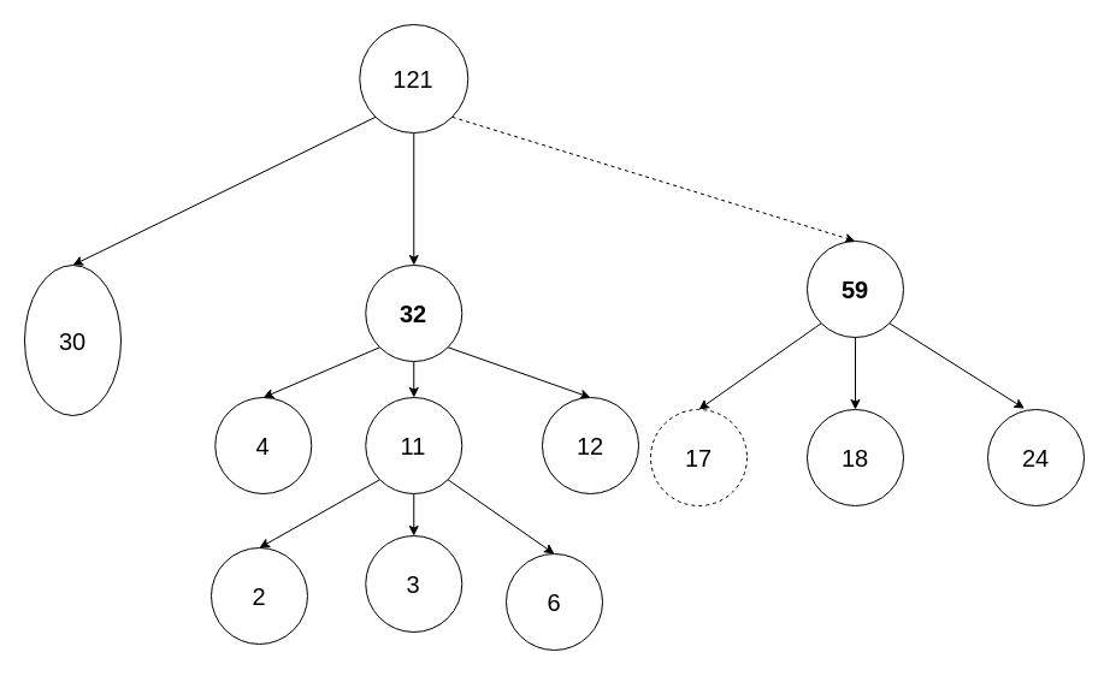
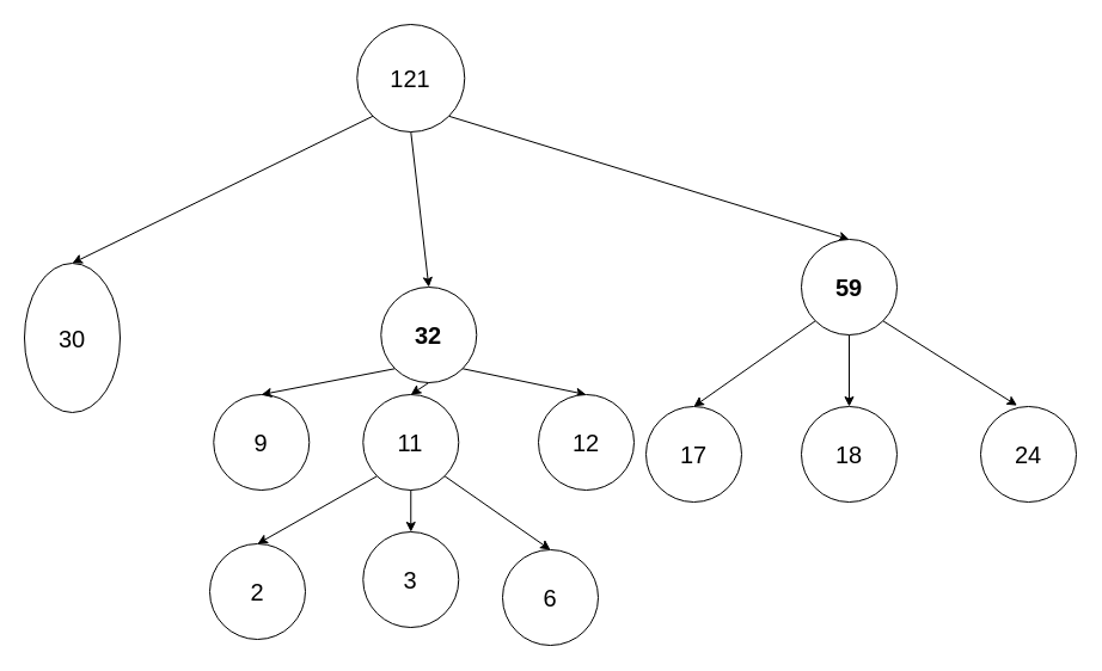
  <mxCell id="0" />
  <mxCell id="1" parent="0" />
  <mxCell id="2" style="edgeStyle=none;html=1;exitX=0;exitY=1;exitDx=0;exitDy=0;entryX=0.5;entryY=0;entryDx=0;entryDy=0;endArrow=classic;endFill=1;fontSize=20;" edge="1" parent="1" source="5" target="6"><mxGeometry relative="1" as="geometry" /></mxCell>
- <mxCell id="3" style="edgeStyle=none;html=1;exitX=1;exitY=1;exitDx=0;exitDy=0;entryX=0.5;entryY=0;entryDx=0;entryDy=0;endArrow=classic;endFill=1;fontSize=20;dashed=1;" edge="1" parent="1" target="10" source="5"><mxGeometry relative="1" as="geometry"><mxPoint x="338.284" y="148.284" as="sourcePoint" /></mxGeometry></mxCell>
+ <mxCell id="3" style="edgeStyle=none;html=1;exitX=1;exitY=1;exitDx=0;exitDy=0;entryX=0.5;entryY=0;entryDx=0;entryDy=0;endArrow=classic;endFill=1;fontSize=20;" edge="1" parent="1" target="10" source="5"><mxGeometry relative="1" as="geometry"><mxPoint x="338.284" y="148.284" as="sourcePoint" /></mxGeometry></mxCell>
  <mxCell id="4" style="edgeStyle=none;html=1;exitX=0.5;exitY=1;exitDx=0;exitDy=0;entryX=0.5;entryY=0;entryDx=0;entryDy=0;fontSize=20;" edge="1" parent="1" source="5" target="25"><mxGeometry relative="1" as="geometry" /></mxCell>
  <mxCell id="5" value="121" style="ellipse;whiteSpace=wrap;html=1;aspect=fixed;fontSize=20;" vertex="1" parent="1"><mxGeometry x="298.28" y="20" width="90" height="90" as="geometry" /></mxCell>
  <mxCell id="6" value="&lt;font style=&quot;font-size: 20px;&quot;&gt;30&lt;/font&gt;" style="ellipse;whiteSpace=wrap;html=1;aspect=fixed;fontSize=20;" vertex="1" parent="1"><mxGeometry x="20" y="220" width="80" height="125" as="geometry" /></mxCell>
  <mxCell id="7" style="edgeStyle=none;html=1;exitX=0.5;exitY=1;exitDx=0;exitDy=0;entryX=0.5;entryY=0;entryDx=0;entryDy=0;endArrow=classic;endFill=1;fontSize=20;" edge="1" parent="1" source="10" target="23"><mxGeometry relative="1" as="geometry" /></mxCell>
  <mxCell id="8" style="edgeStyle=none;html=1;exitX=0;exitY=1;exitDx=0;exitDy=0;entryX=0.5;entryY=0;entryDx=0;entryDy=0;endArrow=classic;endFill=1;fontSize=20;" edge="1" parent="1" source="10" target="22"><mxGeometry relative="1" as="geometry" /></mxCell>
  <mxCell id="9" style="edgeStyle=none;html=1;exitX=1;exitY=1;exitDx=0;exitDy=0;fontFamily=Helvetica;fontSize=20;fontColor=default;entryX=0.381;entryY=-0.01;entryDx=0;entryDy=0;entryPerimeter=0;" edge="1" parent="1" source="10" target="17"><mxGeometry relative="1" as="geometry" /></mxCell>
  <mxCell id="10" value="&lt;h1 style=&quot;font-size: 20px;&quot;&gt;59&lt;/h1&gt;" style="ellipse;whiteSpace=wrap;html=1;aspect=fixed;fontSize=20;" vertex="1" parent="1"><mxGeometry x="670" y="200" width="80" height="80" as="geometry" /></mxCell>
  <mxCell id="11" style="edgeStyle=none;html=1;exitX=1;exitY=1;exitDx=0;exitDy=0;entryX=0.5;entryY=0;entryDx=0;entryDy=0;endArrow=classic;endFill=1;fontSize=20;" edge="1" parent="1" source="25" target="15"><mxGeometry relative="1" as="geometry" /></mxCell>
  <mxCell id="12" style="edgeStyle=none;html=1;exitX=0.5;exitY=1;exitDx=0;exitDy=0;entryX=0.5;entryY=0;entryDx=0;entryDy=0;endArrow=classic;endFill=1;fontSize=20;" edge="1" parent="1" source="21" target="16"><mxGeometry relative="1" as="geometry" /></mxCell>
  <mxCell id="13" style="edgeStyle=none;html=1;exitX=0.5;exitY=1;exitDx=0;exitDy=0;entryX=0.5;entryY=0;entryDx=0;entryDy=0;fontFamily=Helvetica;fontSize=20;fontColor=default;" edge="1" parent="1" source="25" target="21"><mxGeometry relative="1" as="geometry" /></mxCell>
- <mxCell id="14" value="4" style="ellipse;whiteSpace=wrap;html=1;aspect=fixed;fontSize=20;" vertex="1" parent="1"><mxGeometry x="178.28" y="330" width="80" height="80" as="geometry" /></mxCell>
+ <mxCell id="14" value="9" style="ellipse;whiteSpace=wrap;html=1;aspect=fixed;fontSize=20;" vertex="1" parent="1"><mxGeometry x="178.28" y="330" width="80" height="80" as="geometry" /></mxCell>
  <mxCell id="15" value="12" style="ellipse;whiteSpace=wrap;html=1;aspect=fixed;fontSize=20;" vertex="1" parent="1"><mxGeometry x="450" y="330" width="80" height="80" as="geometry" /></mxCell>
  <mxCell id="16" value="3" style="ellipse;whiteSpace=wrap;html=1;aspect=fixed;fontSize=20;" vertex="1" parent="1"><mxGeometry x="303.28" y="445" width="80" height="80" as="geometry" /></mxCell>
  <mxCell id="17" value="24" style="ellipse;whiteSpace=wrap;html=1;aspect=fixed;fontSize=20;" vertex="1" parent="1"><mxGeometry x="820" y="340" width="80" height="80" as="geometry" /></mxCell>
  <mxCell id="18" value="2" style="ellipse;whiteSpace=wrap;html=1;aspect=fixed;fontSize=20;" vertex="1" parent="1"><mxGeometry x="175" y="455" width="80" height="80" as="geometry" /></mxCell>
  <mxCell id="19" style="edgeStyle=none;html=1;exitX=0;exitY=1;exitDx=0;exitDy=0;entryX=0.5;entryY=0;entryDx=0;entryDy=0;fontFamily=Helvetica;fontSize=20;fontColor=default;" edge="1" parent="1" source="21" target="18"><mxGeometry relative="1" as="geometry" /></mxCell>
  <mxCell id="20" style="edgeStyle=none;html=1;exitX=1;exitY=1;exitDx=0;exitDy=0;entryX=0.5;entryY=0;entryDx=0;entryDy=0;fontFamily=Helvetica;fontSize=20;fontColor=default;" edge="1" parent="1" source="21" target="26"><mxGeometry relative="1" as="geometry" /></mxCell>
  <mxCell id="21" value="11" style="ellipse;whiteSpace=wrap;html=1;aspect=fixed;fontSize=20;" vertex="1" parent="1"><mxGeometry x="303.28" y="330" width="80" height="80" as="geometry" /></mxCell>
- <mxCell id="22" value="17" style="ellipse;whiteSpace=wrap;html=1;aspect=fixed;fontSize=20;dashed=1;" vertex="1" parent="1"><mxGeometry x="540" y="340" width="80" height="80" as="geometry" /></mxCell>
+ <mxCell id="22" value="17" style="ellipse;whiteSpace=wrap;html=1;aspect=fixed;fontSize=20;" vertex="1" parent="1"><mxGeometry x="540" y="340" width="80" height="80" as="geometry" /></mxCell>
  <mxCell id="23" value="18" style="ellipse;whiteSpace=wrap;html=1;aspect=fixed;fontSize=20;" vertex="1" parent="1"><mxGeometry x="670" y="340" width="80" height="80" as="geometry" /></mxCell>
  <mxCell id="24" style="edgeStyle=none;html=1;exitX=0;exitY=1;exitDx=0;exitDy=0;entryX=0.5;entryY=0;entryDx=0;entryDy=0;fontFamily=Helvetica;fontSize=20;fontColor=default;" edge="1" parent="1" source="25" target="14"><mxGeometry relative="1" as="geometry" /></mxCell>
- <mxCell id="25" value="&lt;h1 style=&quot;font-size: 20px;&quot;&gt;32&lt;/h1&gt;" style="ellipse;whiteSpace=wrap;html=1;aspect=fixed;fontSize=20;" vertex="1" parent="1"><mxGeometry x="303.28" y="220" width="80" height="80" as="geometry" /></mxCell>
+ <mxCell id="25" value="&lt;h1 style=&quot;font-size: 20px;&quot;&gt;32&lt;/h1&gt;" style="ellipse;whiteSpace=wrap;html=1;aspect=fixed;fontSize=20;" vertex="1" parent="1"><mxGeometry x="318.28" y="240" width="80" height="80" as="geometry" /></mxCell>
  <mxCell id="26" value="6" style="ellipse;whiteSpace=wrap;html=1;aspect=fixed;fontSize=20;" vertex="1" parent="1"><mxGeometry x="420" y="460" width="80" height="80" as="geometry" /></mxCell>
